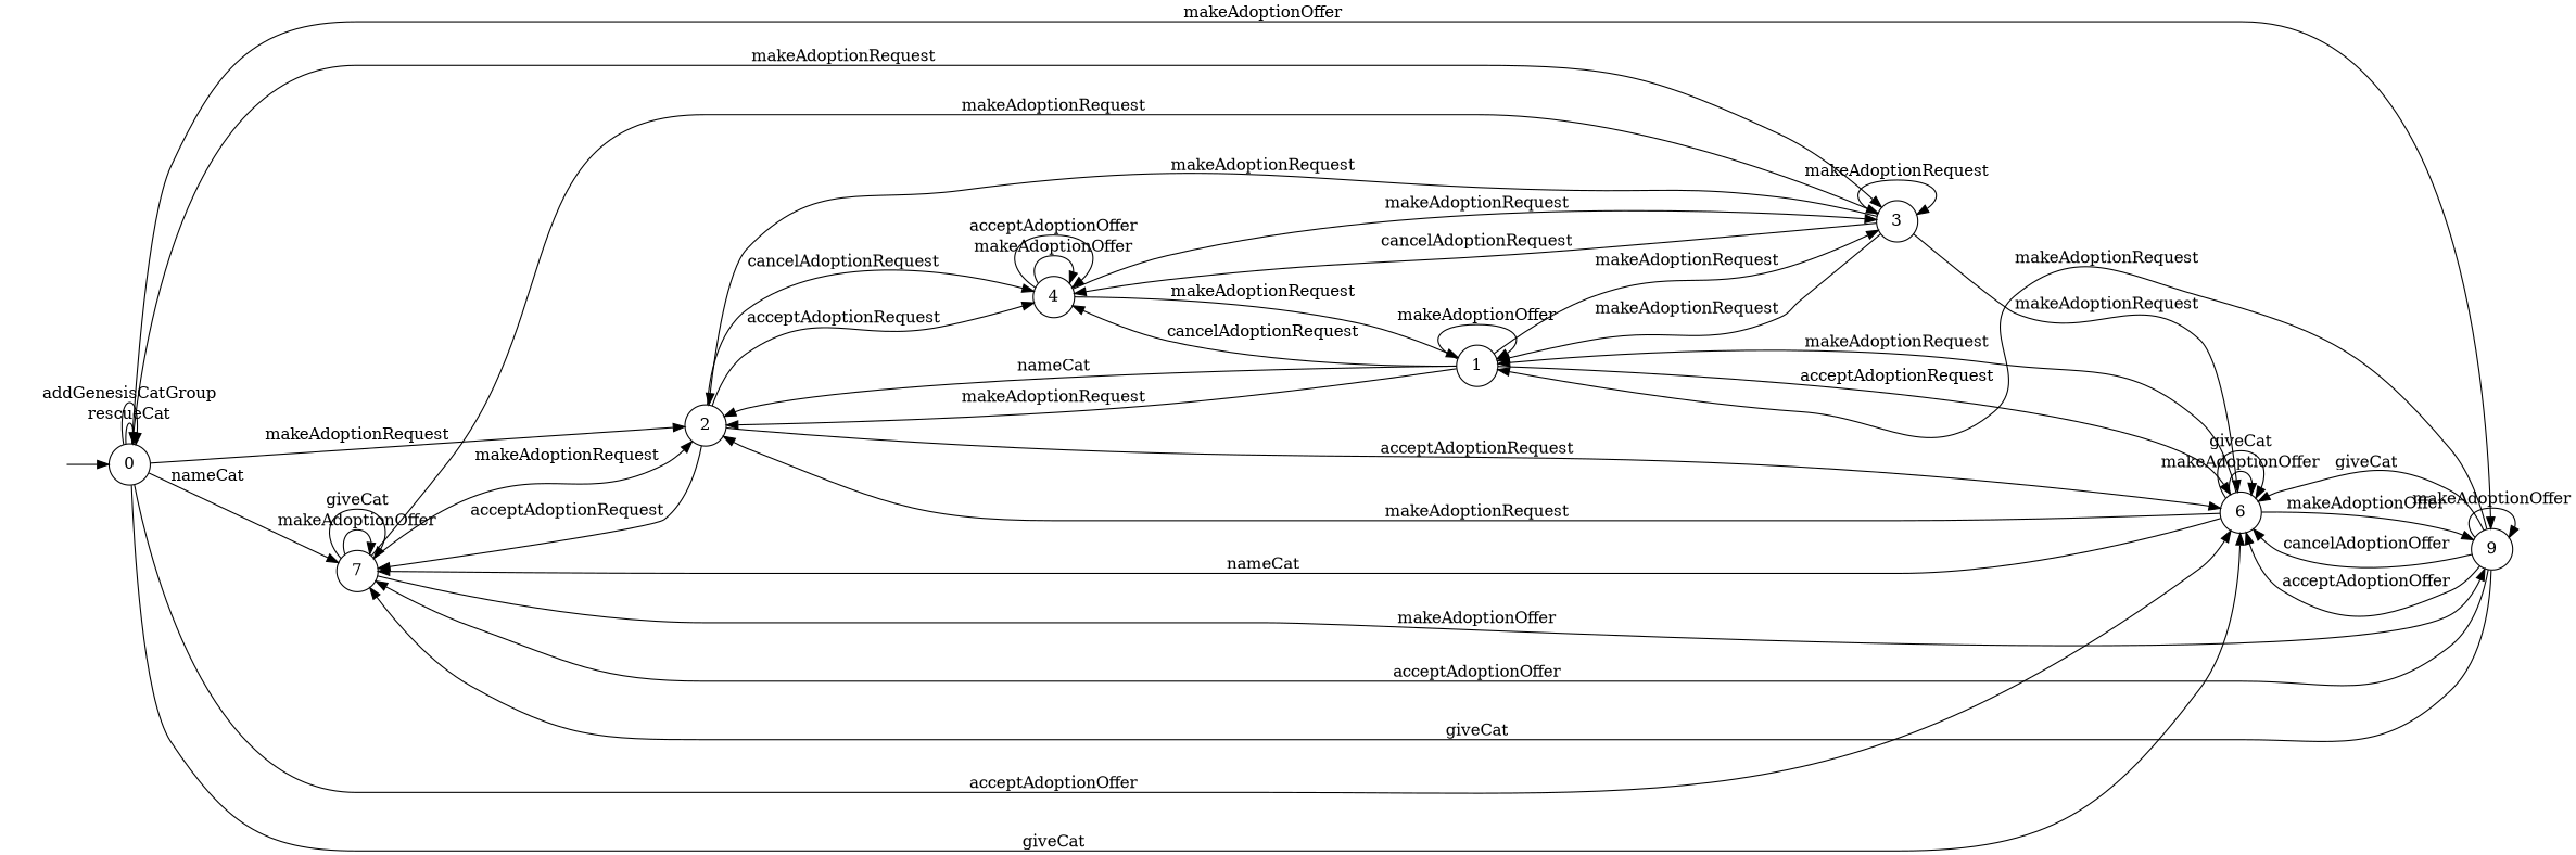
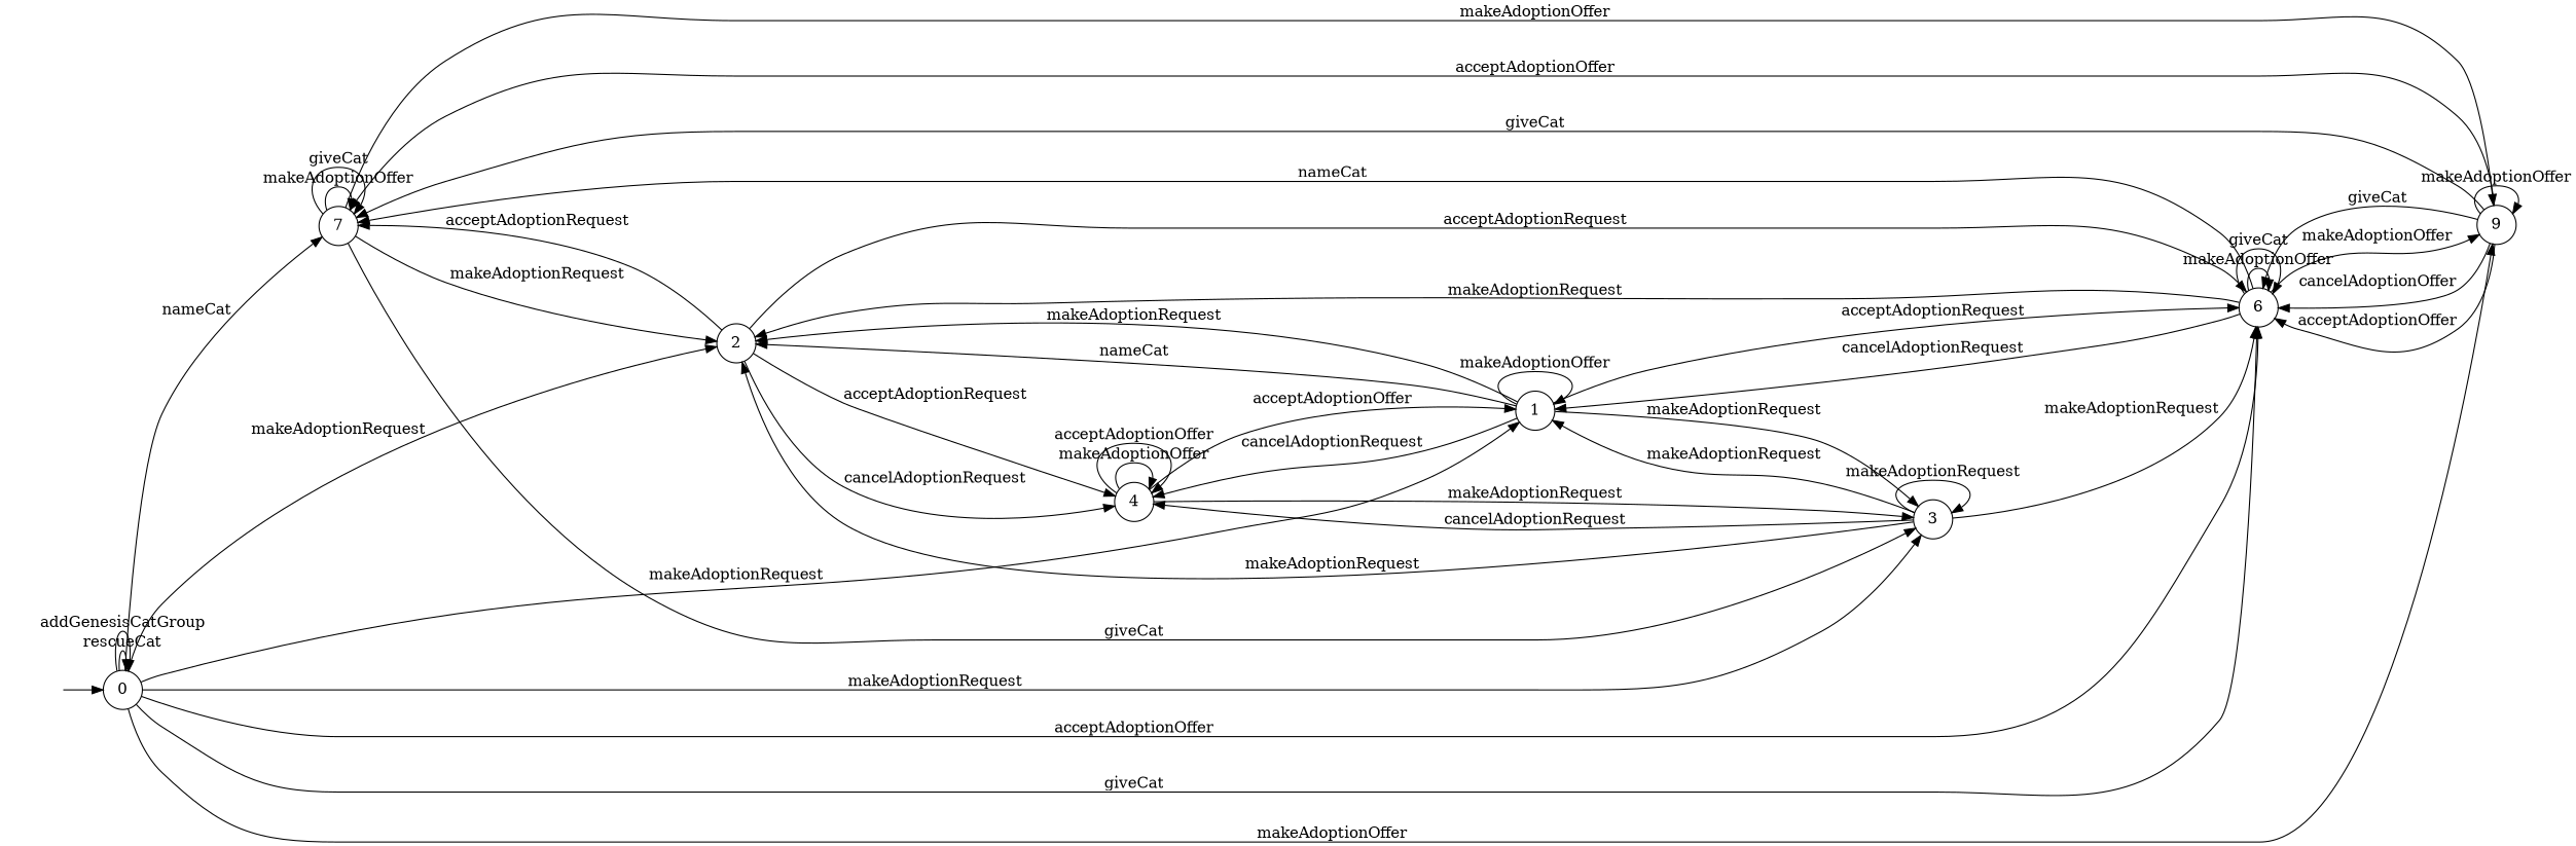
  digraph {
    rankdir=LR
    node [shape=circle]
    "" [shape=plaintext]
    n2 [label=0]
    n3 [label=7]
    n4 [label=1]
    n5 [label=2]
    n6 [label=6]
    n7 [label=9]
    n8 [label=3]
    n9 [label=4]
    "" -> n2
    n2 -> n2 [label=rescueCat]
    n2 -> n2 [label=addGenesisCatGroup]
    n2 -> n3 [label=nameCat]
-   n7 -> n4 [label=makeAdoptionRequest]
+   n2 -> n4 [label=makeAdoptionRequest]
    n2 -> n5 [label=makeAdoptionRequest]
    n2 -> n6 [label=acceptAdoptionOffer]
    n2 -> n6 [label=giveCat]
    n2 -> n7 [label=makeAdoptionOffer]
    n2 -> n8 [label=makeAdoptionRequest]
    n3 -> n3 [label=makeAdoptionOffer]
    n3 -> n3 [label=giveCat]
    n3 -> n5 [label=makeAdoptionRequest]
    n3 -> n7 [label=makeAdoptionOffer]
-   n3 -> n8 [label=makeAdoptionRequest]
+   n3 -> n8 [label=giveCat]
    n4 -> n4 [label=makeAdoptionOffer]
    n4 -> n5 [label=nameCat]
    n4 -> n5 [label=makeAdoptionRequest]
    n4 -> n6 [label=acceptAdoptionRequest]
    n4 -> n8 [label=makeAdoptionRequest]
    n4 -> n9 [label=cancelAdoptionRequest]
    n5 -> n3 [label=acceptAdoptionRequest]
    n5 -> n6 [label=acceptAdoptionRequest]
    n5 -> n9 [label=acceptAdoptionRequest]
    n5 -> n9 [label=cancelAdoptionRequest]
    n6 -> n3 [label=nameCat]
-   n6 -> n4 [label=makeAdoptionRequest]
+   n6 -> n4 [label=cancelAdoptionRequest]
    n6 -> n5 [label=makeAdoptionRequest]
    n6 -> n6 [label=makeAdoptionOffer]
    n6 -> n6 [label=giveCat]
    n6 -> n7 [label=makeAdoptionOffer]
    n7 -> n3 [label=acceptAdoptionOffer]
    n7 -> n3 [label=giveCat]
    n7 -> n6 [label=cancelAdoptionOffer]
    n7 -> n6 [label=acceptAdoptionOffer]
    n7 -> n6 [label=giveCat]
    n7 -> n7 [label=makeAdoptionOffer]
    n8 -> n4 [label=makeAdoptionRequest]
    n8 -> n5 [label=makeAdoptionRequest]
    n8 -> n6 [label=makeAdoptionRequest]
    n8 -> n8 [label=makeAdoptionRequest]
    n8 -> n9 [label=cancelAdoptionRequest]
-   n9 -> n4 [label=makeAdoptionRequest]
+   n9 -> n4 [label=acceptAdoptionOffer]
    n9 -> n8 [label=makeAdoptionRequest]
    n9 -> n9 [label=makeAdoptionOffer]
    n9 -> n9 [label=acceptAdoptionOffer]
  }
